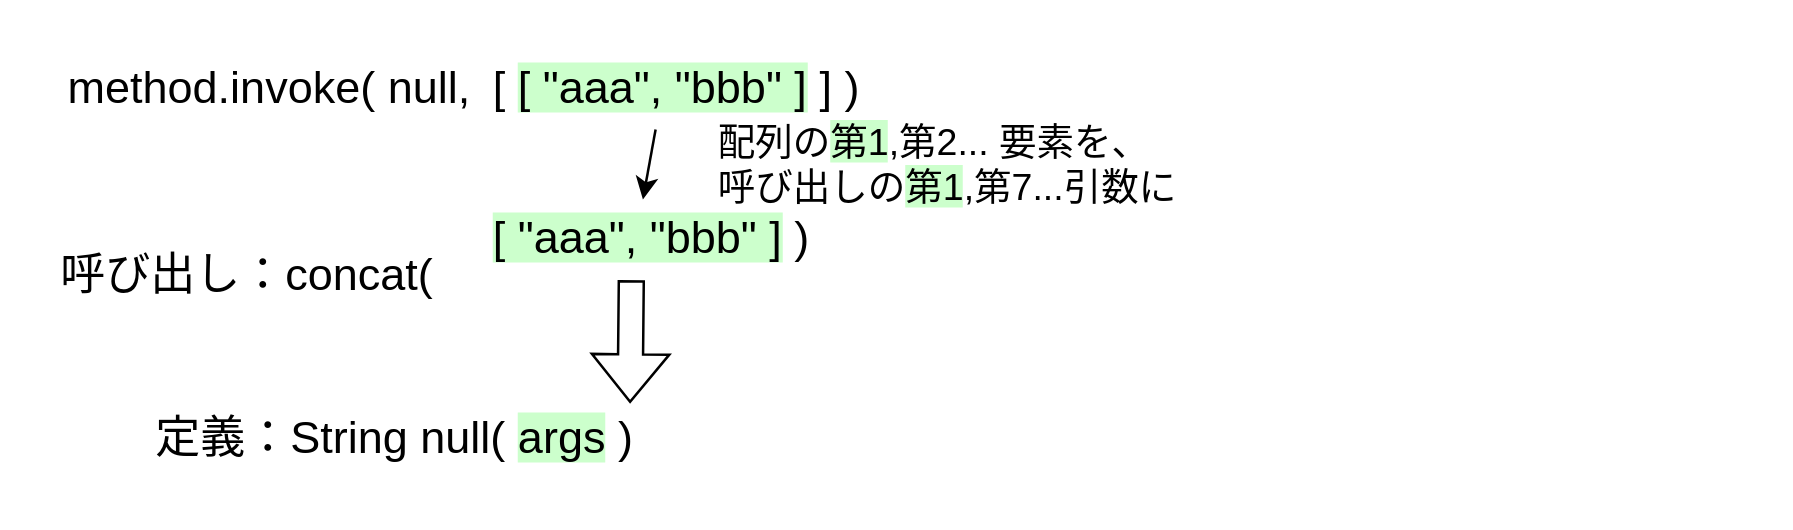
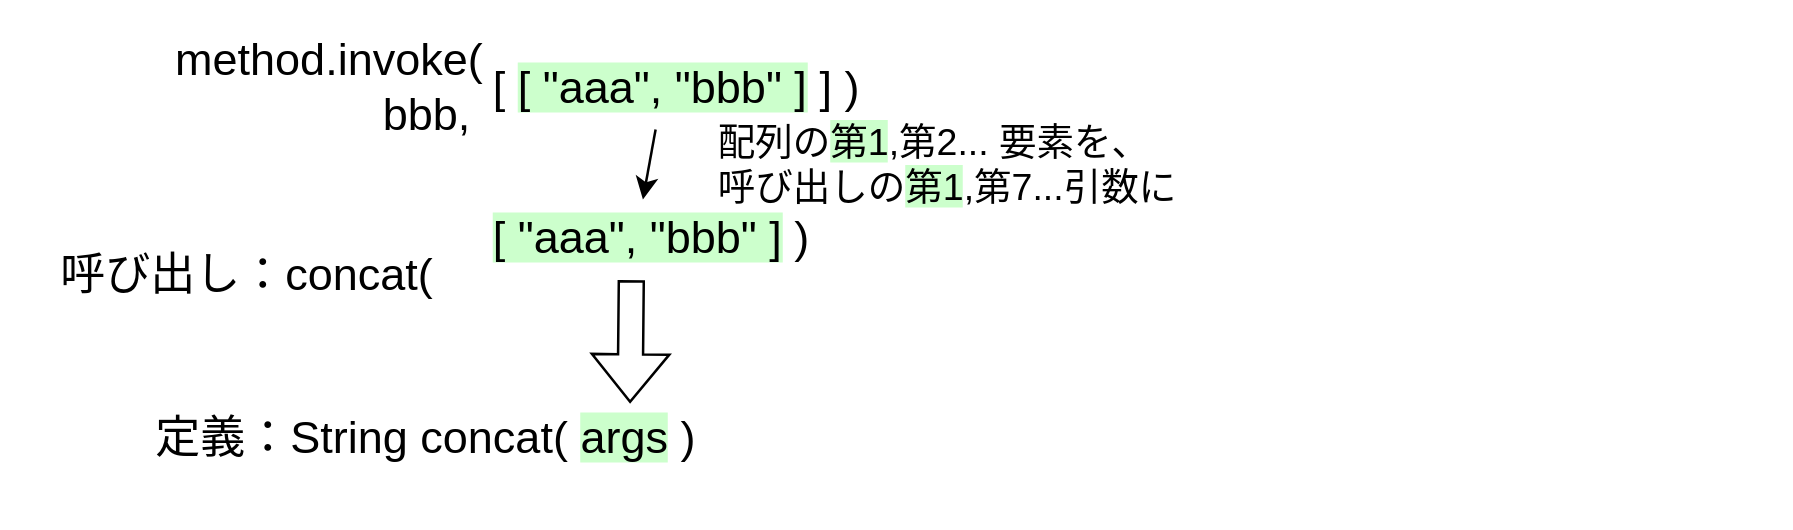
  <mxCell id="0" />
  <mxCell id="1" parent="0" />
- <mxCell id="2" value="method.invoke( null,&amp;nbsp;" style="text;html=1;strokeColor=none;fillColor=none;align=right;verticalAlign=middle;whiteSpace=wrap;rounded=0;fontSize=18;" parent="1" vertex="1"><mxGeometry x="25" y="20" width="170" height="30" as="geometry" /></mxCell>
+ <mxCell id="2" value="method.invoke( bbb,&amp;nbsp;" style="text;html=1;strokeColor=none;fillColor=none;align=right;verticalAlign=middle;whiteSpace=wrap;rounded=0;fontSize=18;" parent="1" vertex="1"><mxGeometry x="25" y="20" width="170" height="30" as="geometry" /></mxCell>
  <mxCell id="3" value="呼び出し：concat(&amp;nbsp;" style="text;html=1;strokeColor=none;fillColor=none;align=right;verticalAlign=middle;whiteSpace=wrap;rounded=0;fontSize=18;" parent="1" vertex="1"><mxGeometry x="20" y="95" width="160" height="30" as="geometry" /></mxCell>
- <mxCell id="4" value="定義：String null( &lt;span style=&quot;background-color: rgb(204, 255, 204);&quot;&gt;args&lt;/span&gt; )" style="text;html=1;strokeColor=none;fillColor=none;align=left;verticalAlign=middle;whiteSpace=wrap;rounded=0;fontSize=18;" parent="1" vertex="1"><mxGeometry x="60" y="160" width="220" height="30" as="geometry" /></mxCell>
+ <mxCell id="4" value="定義：String concat( &lt;span style=&quot;background-color: rgb(204, 255, 204);&quot;&gt;args&lt;/span&gt; )" style="text;html=1;strokeColor=none;fillColor=none;align=left;verticalAlign=middle;whiteSpace=wrap;rounded=0;fontSize=18;" parent="1" vertex="1"><mxGeometry x="60" y="160" width="220" height="30" as="geometry" /></mxCell>
  <mxCell id="5" value="[ &lt;span style=&quot;background-color: rgb(204, 255, 204);&quot;&gt;[&amp;nbsp;&quot;aaa&quot;, &quot;bbb&quot;&amp;nbsp;]&lt;/span&gt; ] )" style="text;html=1;strokeColor=none;fillColor=none;align=left;verticalAlign=middle;whiteSpace=wrap;rounded=0;fontSize=18;" parent="1" vertex="1"><mxGeometry x="195" y="20" width="170" height="30" as="geometry" /></mxCell>
  <mxCell id="6" value="&lt;span style=&quot;background-color: rgb(204, 255, 204);&quot;&gt;[ &quot;aaa&quot;, &quot;bbb&quot; ]&lt;/span&gt; )" style="text;html=1;strokeColor=none;fillColor=none;align=left;verticalAlign=middle;whiteSpace=wrap;rounded=0;fontSize=18;" parent="1" vertex="1"><mxGeometry x="195" y="80" width="180" height="30" as="geometry" /></mxCell>
  <mxCell id="7" value="配列の&lt;span style=&quot;background-color: rgb(204, 255, 204);&quot;&gt;第1&lt;/span&gt;,第2... 要素を、&lt;br style=&quot;font-size: 15px;&quot;&gt;呼び出しの&lt;span style=&quot;background-color: rgb(204, 255, 204);&quot;&gt;第1&lt;/span&gt;,第7...引数に" style="text;html=1;strokeColor=none;fillColor=none;align=left;verticalAlign=middle;whiteSpace=wrap;rounded=0;fontSize=15;" parent="1" vertex="1"><mxGeometry x="285" y="50" width="410" height="30" as="geometry" /></mxCell>
  <mxCell id="8" value="" style="shape=flexArrow;endArrow=classic;html=1;rounded=0;fontSize=15;fontColor=#CCE5FF;exitX=0.294;exitY=0.986;exitDx=0;exitDy=0;exitPerimeter=0;entryX=0.852;entryY=-0.043;entryDx=0;entryDy=0;entryPerimeter=0;" parent="1" edge="1"><mxGeometry width="50" height="50" relative="1" as="geometry"><mxPoint x="251.92" y="111.58" as="sourcePoint" /><mxPoint x="251.44" y="160.71" as="targetPoint" /></mxGeometry></mxCell>
  <mxCell id="9" value="" style="endArrow=classic;html=1;rounded=0;exitX=0.392;exitY=1.043;exitDx=0;exitDy=0;exitPerimeter=0;entryX=0.342;entryY=-0.024;entryDx=0;entryDy=0;entryPerimeter=0;" edge="1" parent="1" source="5" target="6"><mxGeometry width="50" height="50" relative="1" as="geometry"><mxPoint x="365" y="120" as="sourcePoint" /><mxPoint x="415" y="70" as="targetPoint" /></mxGeometry></mxCell>
